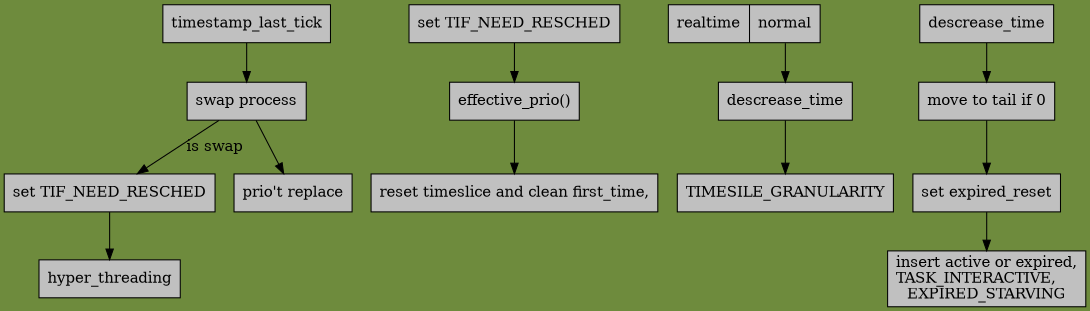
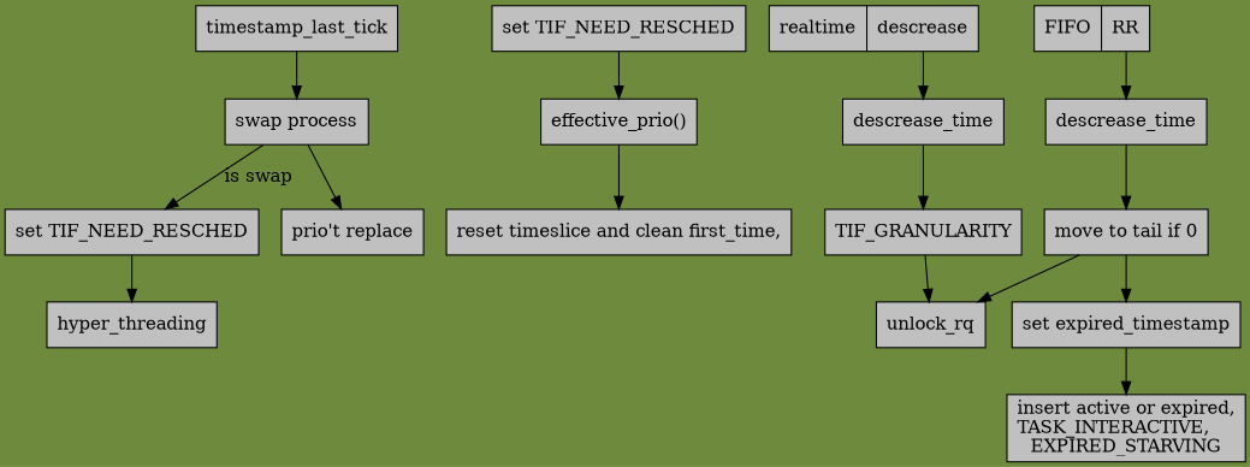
  digraph {
    bgcolor=darkolivegreen4
    node [fillcolor=gray shape=box style=filled]
    n1 [label="swap process"]
    n2 [label="set TIF_NEED_RESCHED"]
    n3 [label="prio't replace"]
    timestamp_last_tick
    hyper_threading
    n6 [label="set TIF_NEED_RESCHED"]
    n7 [label="effective_prio()"]
    n8 [label="reset timeslice and clean first_time,"]
-   n9 [label="{{<f0>realtime|<f1>normal}}" shape=record]
+   n9 [label="{{<f0>realtime|<f1>descrease}}" shape=record]
    n10 [label=descrease_time]
-   n11 [label=TIMESILE_GRANULARITY]
+   n11 [label=TIF_GRANULARITY]
+   n12 [label="{{<f0>FIFO|<f1>RR}}" shape=record]
    n13 [label=descrease_time]
    n14 [label="move to tail if 0"]
-   n16 [label="set expired_reset"]
+   n15 [label=unlock_rq]
+   n16 [label="set expired_timestamp"]
    n17 [label="insert active or expired,\lTASK_INTERACTIVE,\lEXPIRED_STARVING"]
    n1 -> n2 [label="is swap"]
    n1 -> n3
    n2 -> hyper_threading
    timestamp_last_tick -> n1
    n6 -> n7
    n7 -> n8
    n9 -> n10 [tailport=f1]
    n10 -> n11
+   n11 -> n15
+   n12 -> n13 [tailport=f1]
    n13 -> n14
+   n14 -> n15
    n14 -> n16
    n16 -> n17
  }
